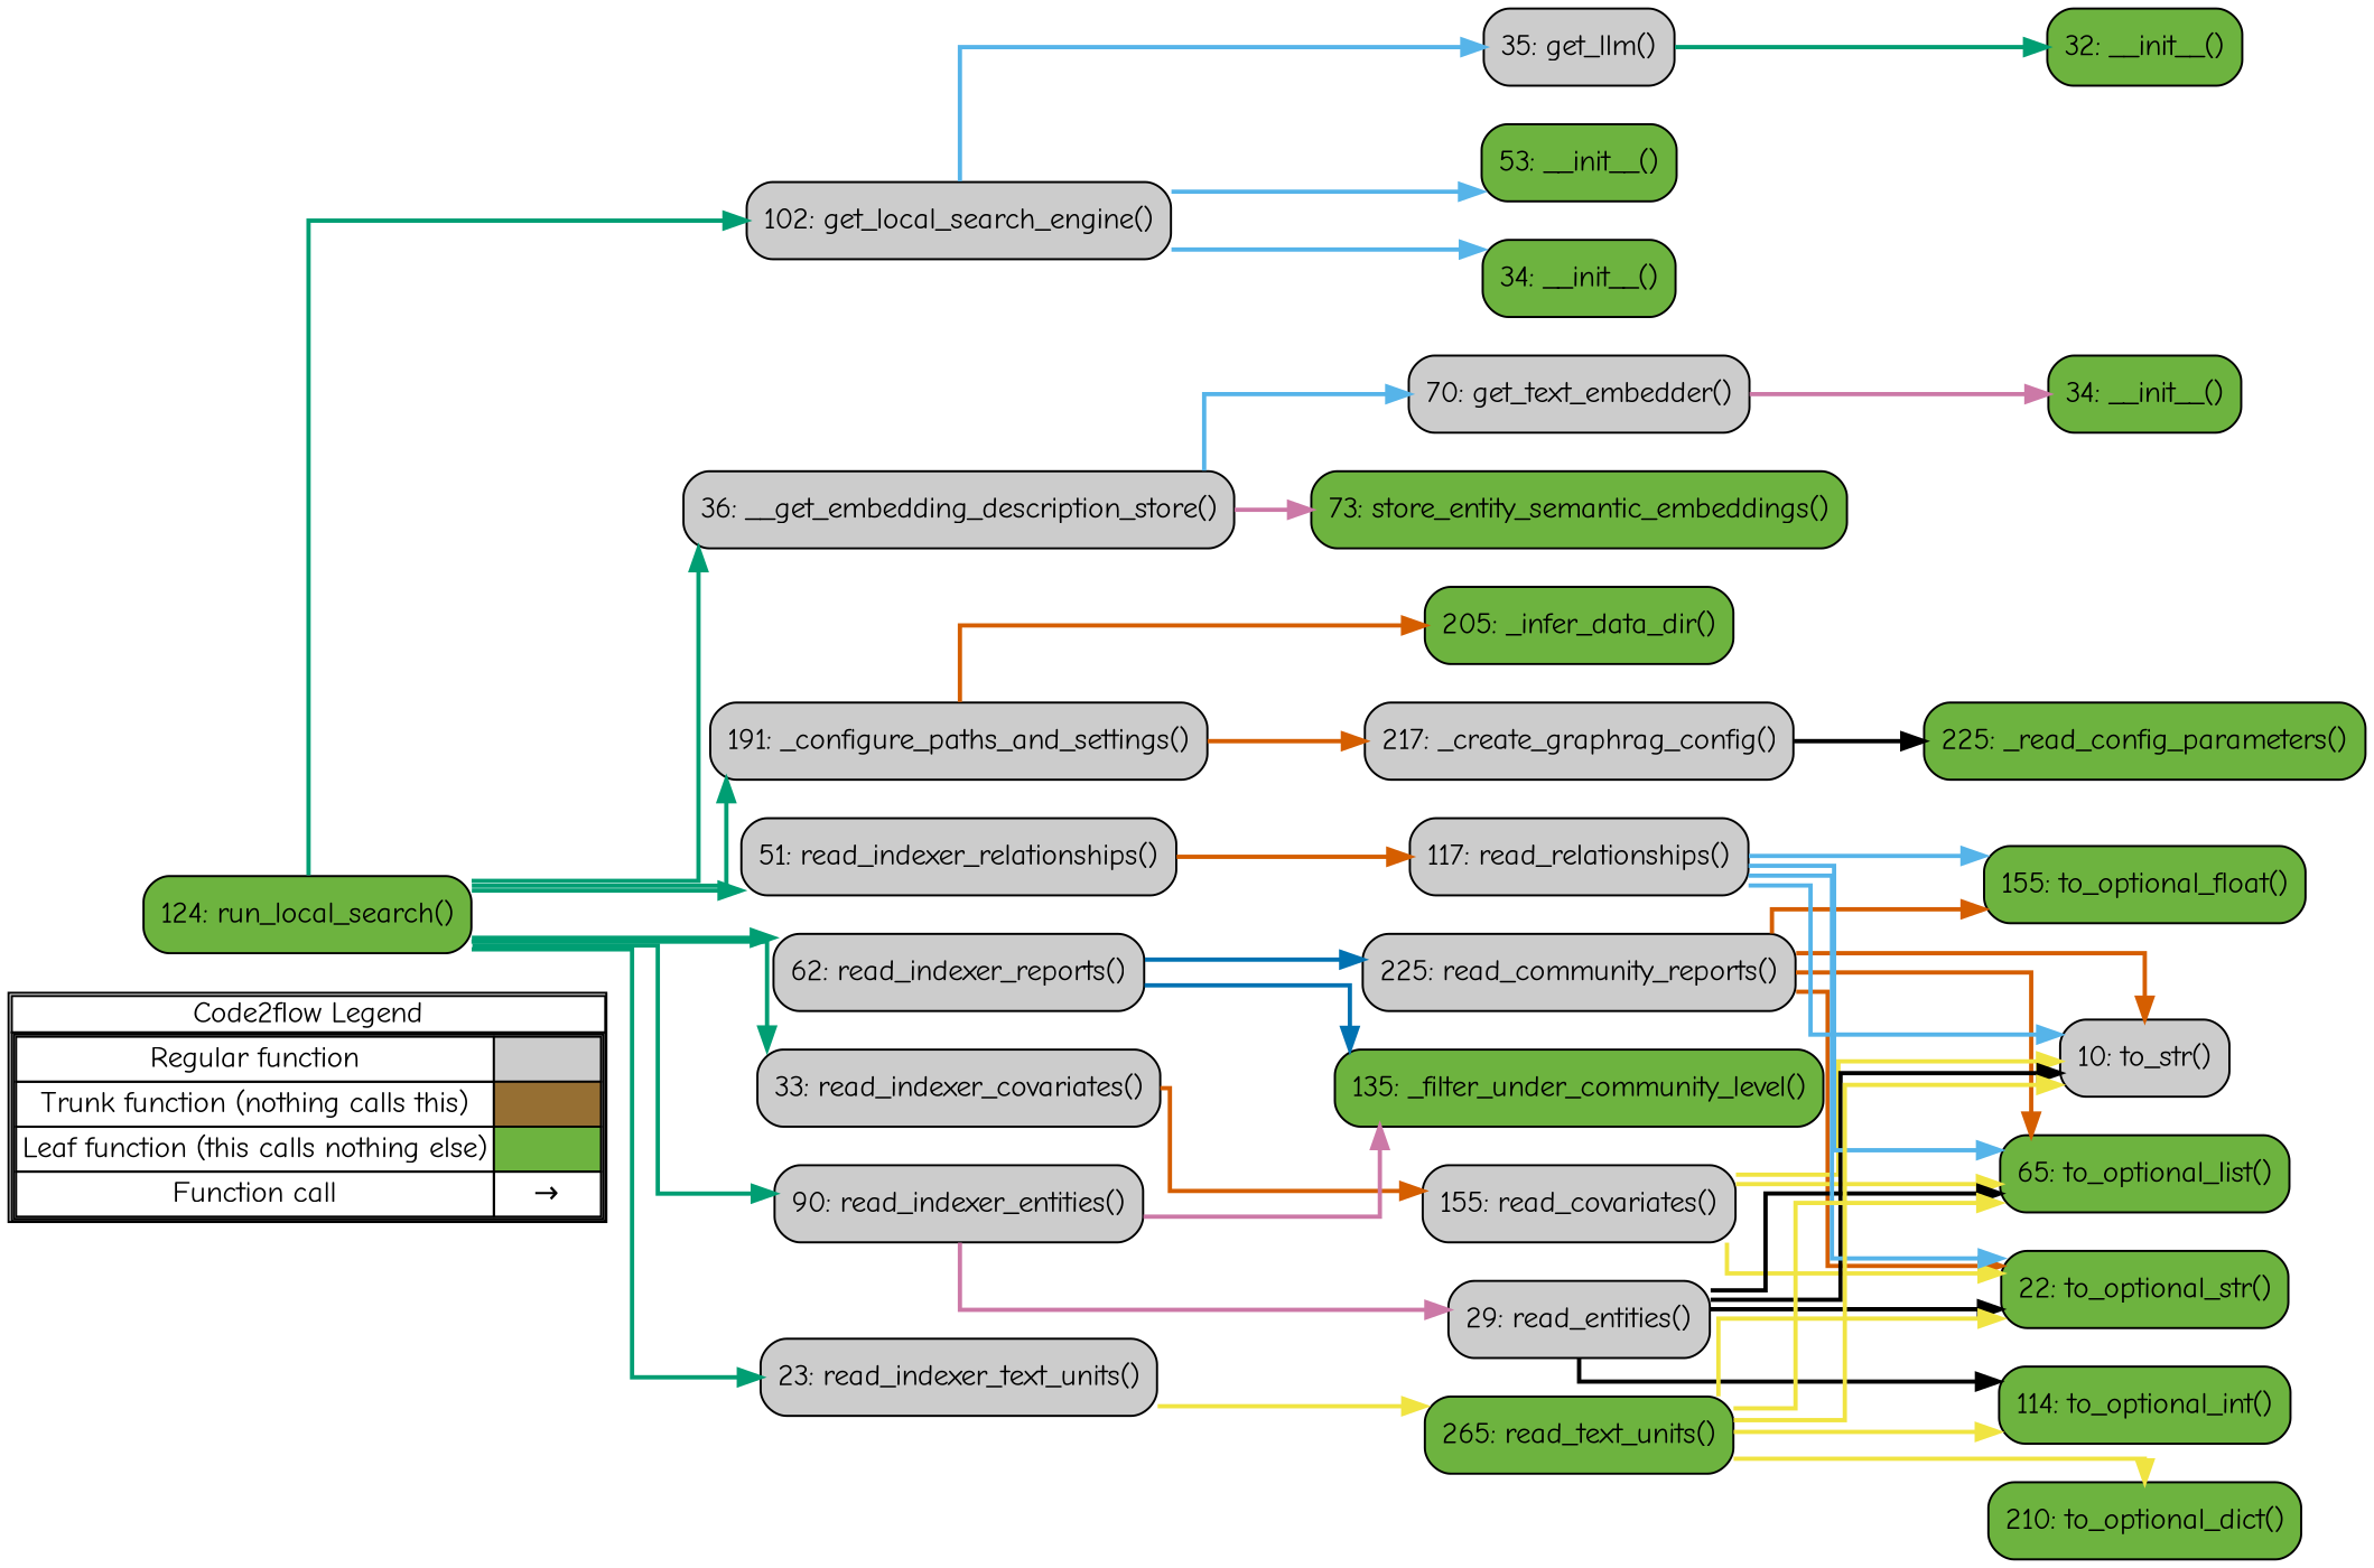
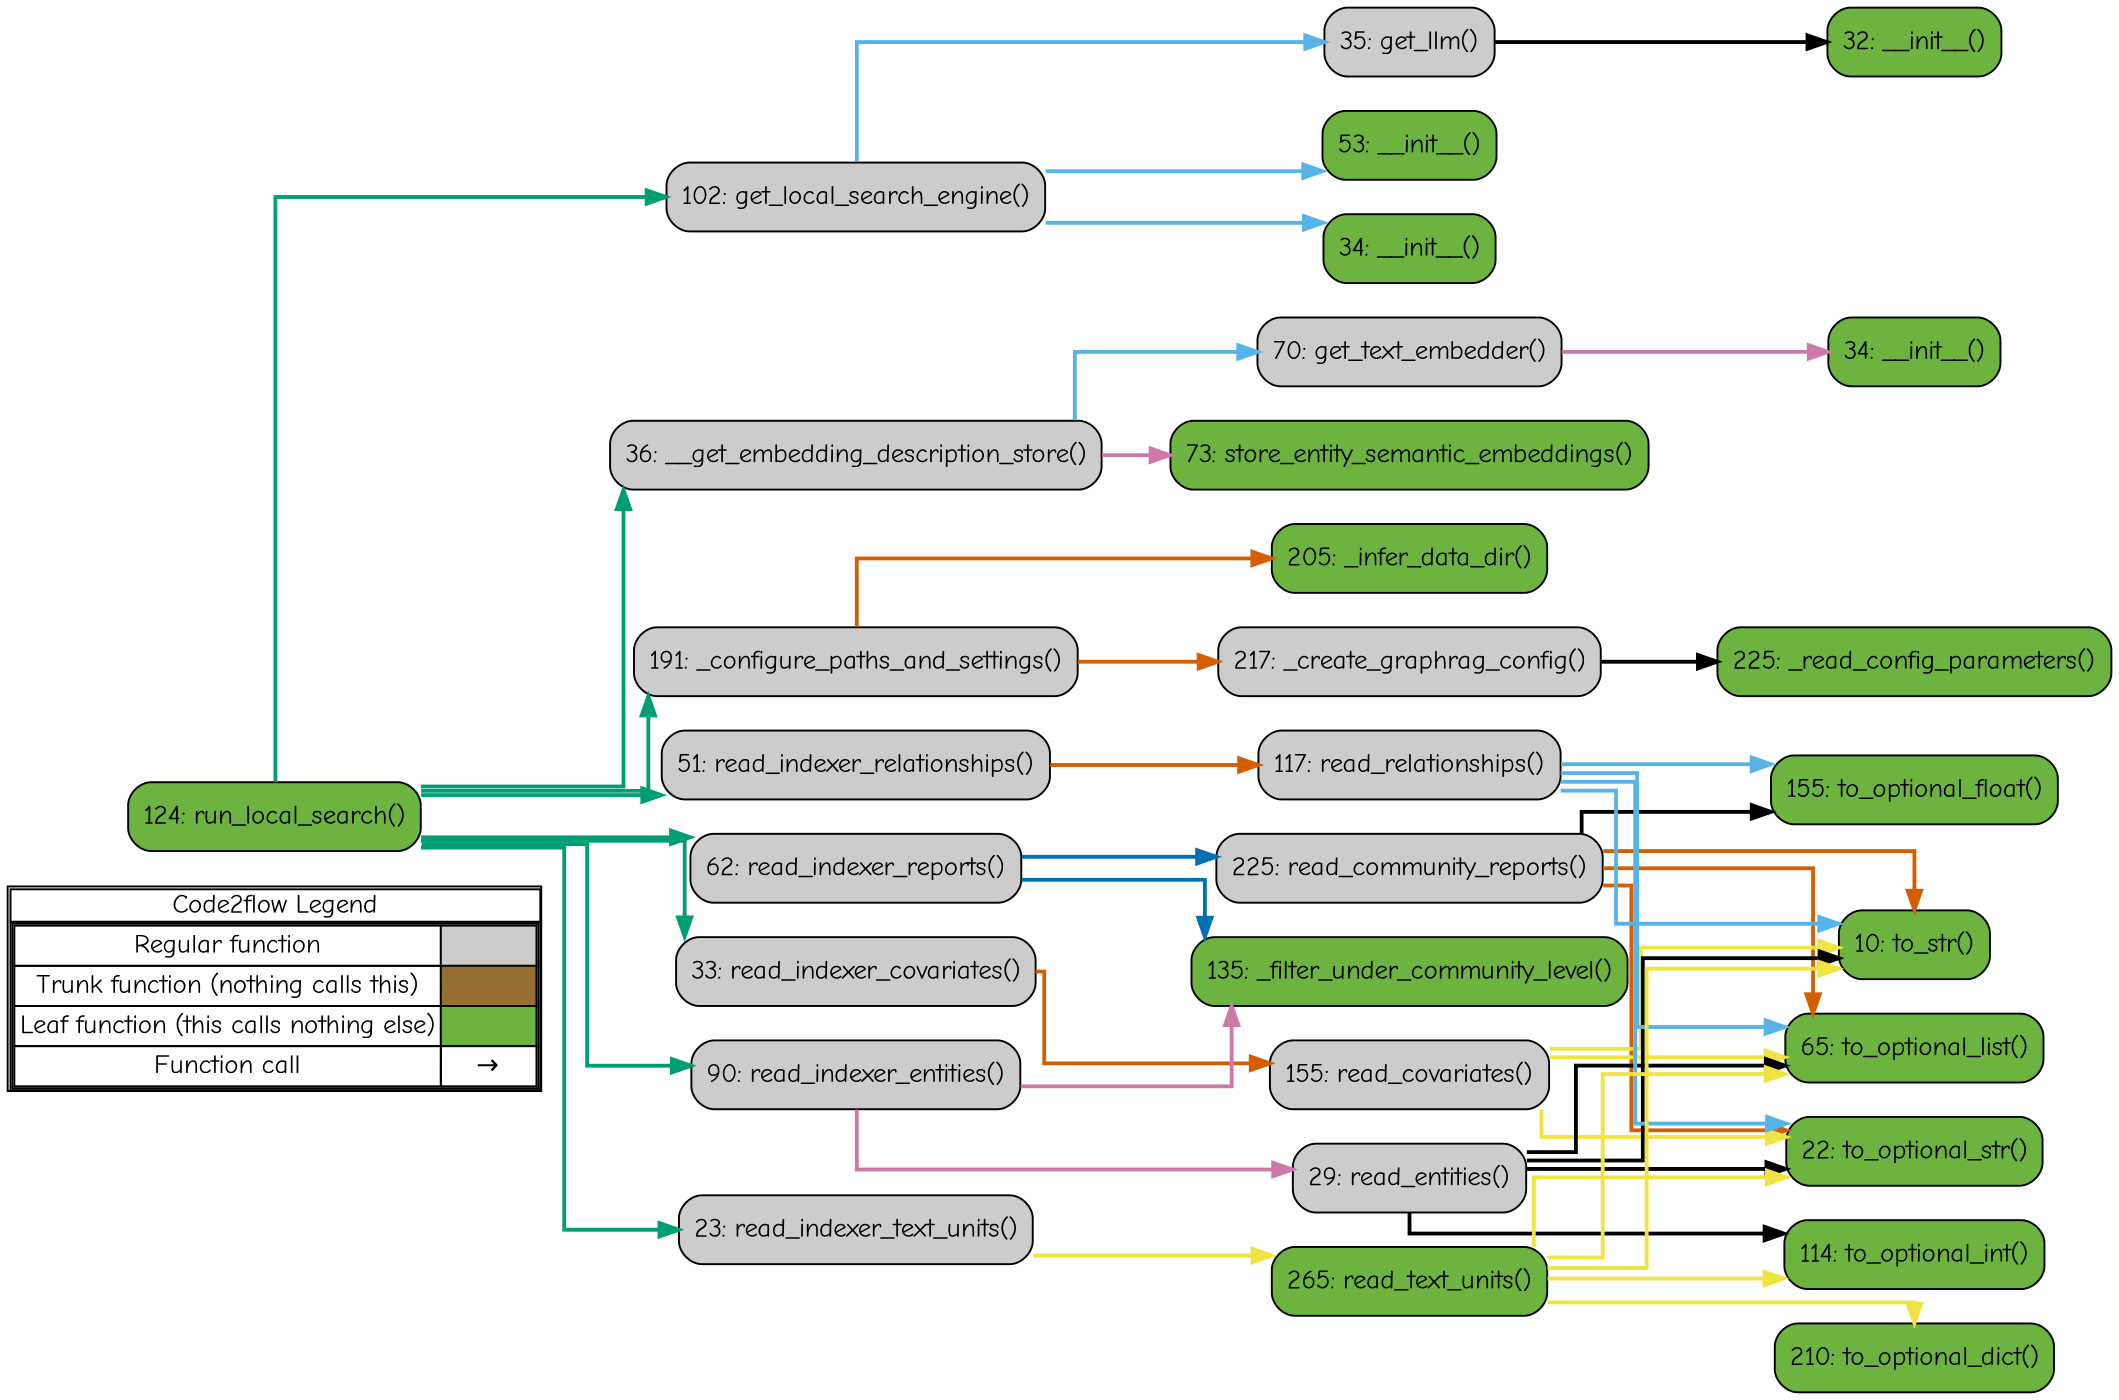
  digraph {
    concentrate=true
    fontname="Comic Neue"
    rankdir=LR
    splines=ortho
    node [fontname="Comic Neue" shape=rect fillcolor="#6db33f" style="rounded,filled"]
    edge [color="#F0E442" fontname="Comic Neue" penwidth=2]
    n1 [label=<         <table cellspacing="0" cellpadding="0" border="1"><tr><td>Code2flow Legend</td></tr><tr><td>         <table cellspacing="0">         <tr><td>Regular function</td><td width="50px" bgcolor='#cccccc'></td></tr>         <tr><td>Trunk function (nothing calls this)</td><td bgcolor='#966F33'></td></tr>         <tr><td>Leaf function (this calls nothing else)</td><td bgcolor='#6db33f'></td></tr>         <tr><td>Function call</td><td><font color='black'>&#8594;</font></td></tr>         </table></td></tr></table>         > margin=0 shape=none fillcolor="" style=""]
    n2 [label="32: __init__()"]
    n3 [fillcolor="#cccccc" label="36: __get_embedding_description_store()"]
    n4 [fillcolor="#cccccc" label="191: _configure_paths_and_settings()"]
    n5 [fillcolor="#cccccc" label="217: _create_graphrag_config()"]
    n6 [label="205: _infer_data_dir()"]
    n7 [label="225: _read_config_parameters()"]
    n8 [label="124: run_local_search()"]
    n9 [fillcolor="#cccccc" label="225: read_community_reports()"]
    n10 [fillcolor="#cccccc" label="155: read_covariates()"]
    n11 [fillcolor="#cccccc" label="29: read_entities()"]
    n12 [fillcolor="#cccccc" label="117: read_relationships()"]
    n13 [label="265: read_text_units()"]
    n14 [label="73: store_entity_semantic_embeddings()"]
    n15 [label="34: __init__()"]
    n16 [fillcolor="#cccccc" label="35: get_llm()"]
    n17 [fillcolor="#cccccc" label="102: get_local_search_engine()"]
    n18 [fillcolor="#cccccc" label="70: get_text_embedder()"]
    n19 [label="135: _filter_under_community_level()"]
    n20 [fillcolor="#cccccc" label="33: read_indexer_covariates()"]
    n21 [fillcolor="#cccccc" label="90: read_indexer_entities()"]
    n22 [fillcolor="#cccccc" label="51: read_indexer_relationships()"]
    n23 [fillcolor="#cccccc" label="62: read_indexer_reports()"]
    n24 [fillcolor="#cccccc" label="23: read_indexer_text_units()"]
    n25 [label="53: __init__()"]
    n26 [label="34: __init__()"]
    n27 [label="210: to_optional_dict()"]
    n28 [label="155: to_optional_float()"]
    n29 [label="114: to_optional_int()"]
    n30 [label="65: to_optional_list()"]
    n31 [label="22: to_optional_str()"]
-   n32 [fillcolor="#cccccc" label="10: to_str()"]
+   n32 [label="10: to_str()"]
    subgraph sub_1 {
      label=legend
      rank=min
      n1
    }
    subgraph sub_2 {
      label="File: chat_openai"
      style=dotted
      subgraph sub_3 {
        label="Class: ChatOpenAI"
        style=dotted
        n2
      }
    }
    subgraph sub_4 {
      label="File: cli"
      style=dotted
      n3
      n4
      n5
      n6
      n7
      n8
    }
    subgraph sub_5 {
      label="File: dfs"
      style=dotted
      n9
      n10
      n11
      n12
      n13
      n14
    }
    subgraph sub_6 {
      label="File: embedding"
      style=dotted
      subgraph sub_7 {
        label="Class: OpenAIEmbedding"
        style=dotted
        n15
      }
    }
    subgraph sub_8 {
      label="File: factories"
      style=dotted
      n16
      n17
      n18
    }
    subgraph sub_9 {
      label="File: indexer_adapters"
      style=dotted
      n19
      n20
      n21
      n22
      n23
      n24
    }
    subgraph sub_10 {
      label="File: mixed_context"
      style=dotted
      subgraph sub_11 {
        label="Class: LocalSearchMixedContext"
        style=dotted
        n25
      }
    }
    subgraph sub_12 {
      label="File: search"
      style=dotted
      subgraph sub_13 {
        label="Class: LocalSearch"
        style=dotted
        n26
      }
    }
    subgraph sub_14 {
      label="File: utils"
      style=dotted
      n27
      n28
      n29
      n30
      n31
      n32
    }
    n3 -> n14 [color="#CC79A7"]
    n3 -> n18 [color="#56B4E9"]
    n4 -> n5 [color="#D55E00"]
    n4 -> n6 [color="#D55E00"]
    n5 -> n7 [color="#000000"]
    n8 -> n3 [color="#009E73"]
    n8 -> n4 [color="#009E73"]
    n8 -> n17 [color="#009E73"]
    n8 -> n20 [color="#009E73"]
    n8 -> n21 [color="#009E73"]
    n8 -> n22 [color="#009E73"]
    n8 -> n23 [color="#009E73"]
    n8 -> n24 [color="#009E73"]
-   n9 -> n28 [color="#D55E00"]
+   n9 -> n28 [color="#000000"]
    n9 -> n30 [color="#D55E00"]
    n9 -> n30 [color="#D55E00"]
    n9 -> n31 [color="#D55E00"]
    n9 -> n32 [color="#D55E00"]
    n9 -> n32 [color="#D55E00"]
    n9 -> n32 [color="#D55E00"]
    n9 -> n32 [color="#D55E00"]
    n9 -> n32 [color="#D55E00"]
    n10 -> n30
    n10 -> n30
    n10 -> n31
    n10 -> n32
    n10 -> n32
    n10 -> n32
    n10 -> n32
    n11 -> n29 [color="#000000"]
    n11 -> n30 [color="#000000"]
    n11 -> n30 [color="#000000"]
    n11 -> n30 [color="#000000"]
    n11 -> n30 [color="#000000"]
    n11 -> n30 [color="#000000"]
    n11 -> n30 [color="#000000"]
    n11 -> n31 [color="#000000"]
    n11 -> n31 [color="#000000"]
    n11 -> n31 [color="#000000"]
    n11 -> n32 [color="#000000"]
    n11 -> n32 [color="#000000"]
    n12 -> n28 [color="#56B4E9"]
    n12 -> n30 [color="#56B4E9"]
    n12 -> n30 [color="#56B4E9"]
    n12 -> n30 [color="#56B4E9"]
    n12 -> n31 [color="#56B4E9"]
    n12 -> n31 [color="#56B4E9"]
    n12 -> n32 [color="#56B4E9"]
    n12 -> n32 [color="#56B4E9"]
    n12 -> n32 [color="#56B4E9"]
    n13 -> n27
    n13 -> n29
    n13 -> n30
    n13 -> n30
    n13 -> n30
    n13 -> n30
    n13 -> n31
    n13 -> n32
    n13 -> n32
-   n16 -> n2 [color="#009E73"]
+   n16 -> n2 [color="#000000"]
    n17 -> n16 [color="#56B4E9"]
    n17 -> n25 [color="#56B4E9"]
    n17 -> n26 [color="#56B4E9"]
    n18 -> n15 [color="#CC79A7"]
    n20 -> n10 [color="#D55E00"]
    n21 -> n11 [color="#CC79A7"]
    n21 -> n19 [color="#CC79A7"]
    n22 -> n12 [color="#D55E00"]
    n23 -> n9 [color="#0072B2"]
    n23 -> n19 [color="#0072B2"]
    n23 -> n19 [color="#0072B2"]
    n24 -> n13
  }
